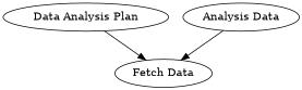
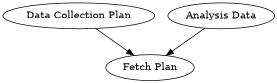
  digraph {
    node [type=plan]
-   n1 [label="Data Analysis Plan"]
-   n2 [label="Fetch Data" type=task]
+   n1 [label="Data Collection Plan"]
+   n2 [label="Fetch Plan" type=task]
    n3 [label="Analysis Data"]
    n1 -> n2
    n3 -> n2
  }
